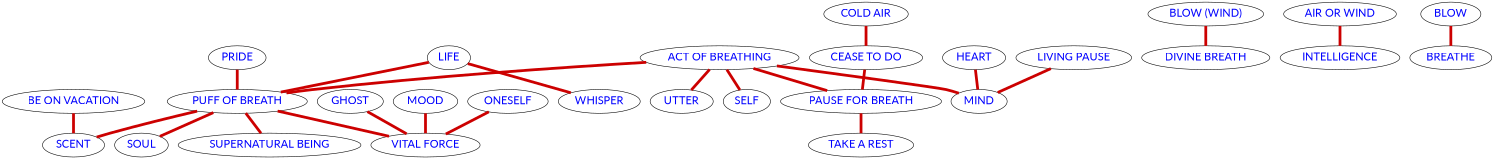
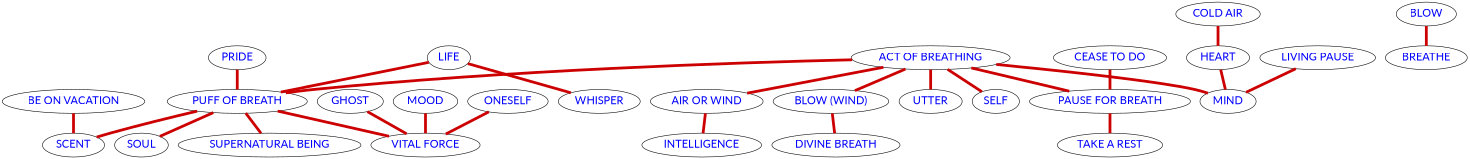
  digraph {
    fontname=Lato
    splines=true
    node [fontcolor=blue fontname=Lato fontsize=20]
    edge [color="#cc0000ff" dir=none fontname=Lato penwidth=5]
    SCENT
    "DIVINE BREATH"
    "PUFF OF BREATH"
    "SUPERNATURAL BEING"
    SOUL
    "VITAL FORCE"
    "COLD AIR"
    HEART
    "AIR OR WIND"
    INTELLIGENCE
    "BLOW (WIND)"
    BLOW
    BREATHE
    WHISPER
    UTTER
    GHOST
    "ACT OF BREATHING"
    "PAUSE FOR BREATH"
    MIND
    SELF
    "TAKE A REST"
    "BE ON VACATION"
    "CEASE TO DO"
    PRIDE
    LIFE
    n26 [label="LIVING PAUSE"]
    MOOD
    ONESELF
    subgraph sub_1 {
      SCENT
      "DIVINE BREATH"
      "PUFF OF BREATH"
      "SUPERNATURAL BEING"
      SOUL
      "VITAL FORCE"
      "COLD AIR"
      HEART
      "AIR OR WIND"
      INTELLIGENCE
      "BLOW (WIND)"
      BLOW
      BREATHE
      WHISPER
      UTTER
      GHOST
      "ACT OF BREATHING"
      "PAUSE FOR BREATH"
      MIND
      SELF
      "TAKE A REST"
      "BE ON VACATION"
      "CEASE TO DO"
      PRIDE
      LIFE
      n26
      MOOD
      ONESELF
    }
    subgraph sub_2 {
    }
    subgraph sub_3 {
    }
    subgraph sub_4 {
    }
    "PUFF OF BREATH" -> SCENT
    "PUFF OF BREATH" -> "SUPERNATURAL BEING"
    "PUFF OF BREATH" -> SOUL
    "PUFF OF BREATH" -> "VITAL FORCE"
-   "COLD AIR" -> "CEASE TO DO"
+   "COLD AIR" -> HEART
    HEART -> MIND
    "AIR OR WIND" -> INTELLIGENCE
    "BLOW (WIND)" -> "DIVINE BREATH"
    BLOW -> BREATHE
    GHOST -> "VITAL FORCE"
    "ACT OF BREATHING" -> "PUFF OF BREATH"
+   "ACT OF BREATHING" -> "AIR OR WIND"
+   "ACT OF BREATHING" -> "BLOW (WIND)"
    "ACT OF BREATHING" -> UTTER
    "ACT OF BREATHING" -> "PAUSE FOR BREATH"
    "ACT OF BREATHING" -> MIND
    "ACT OF BREATHING" -> SELF
    "PAUSE FOR BREATH" -> "TAKE A REST"
    "BE ON VACATION" -> SCENT
    "CEASE TO DO" -> "PAUSE FOR BREATH"
    PRIDE -> "PUFF OF BREATH"
    LIFE -> "PUFF OF BREATH"
    LIFE -> WHISPER
    n26 -> MIND
    MOOD -> "VITAL FORCE"
    ONESELF -> "VITAL FORCE"
  }
